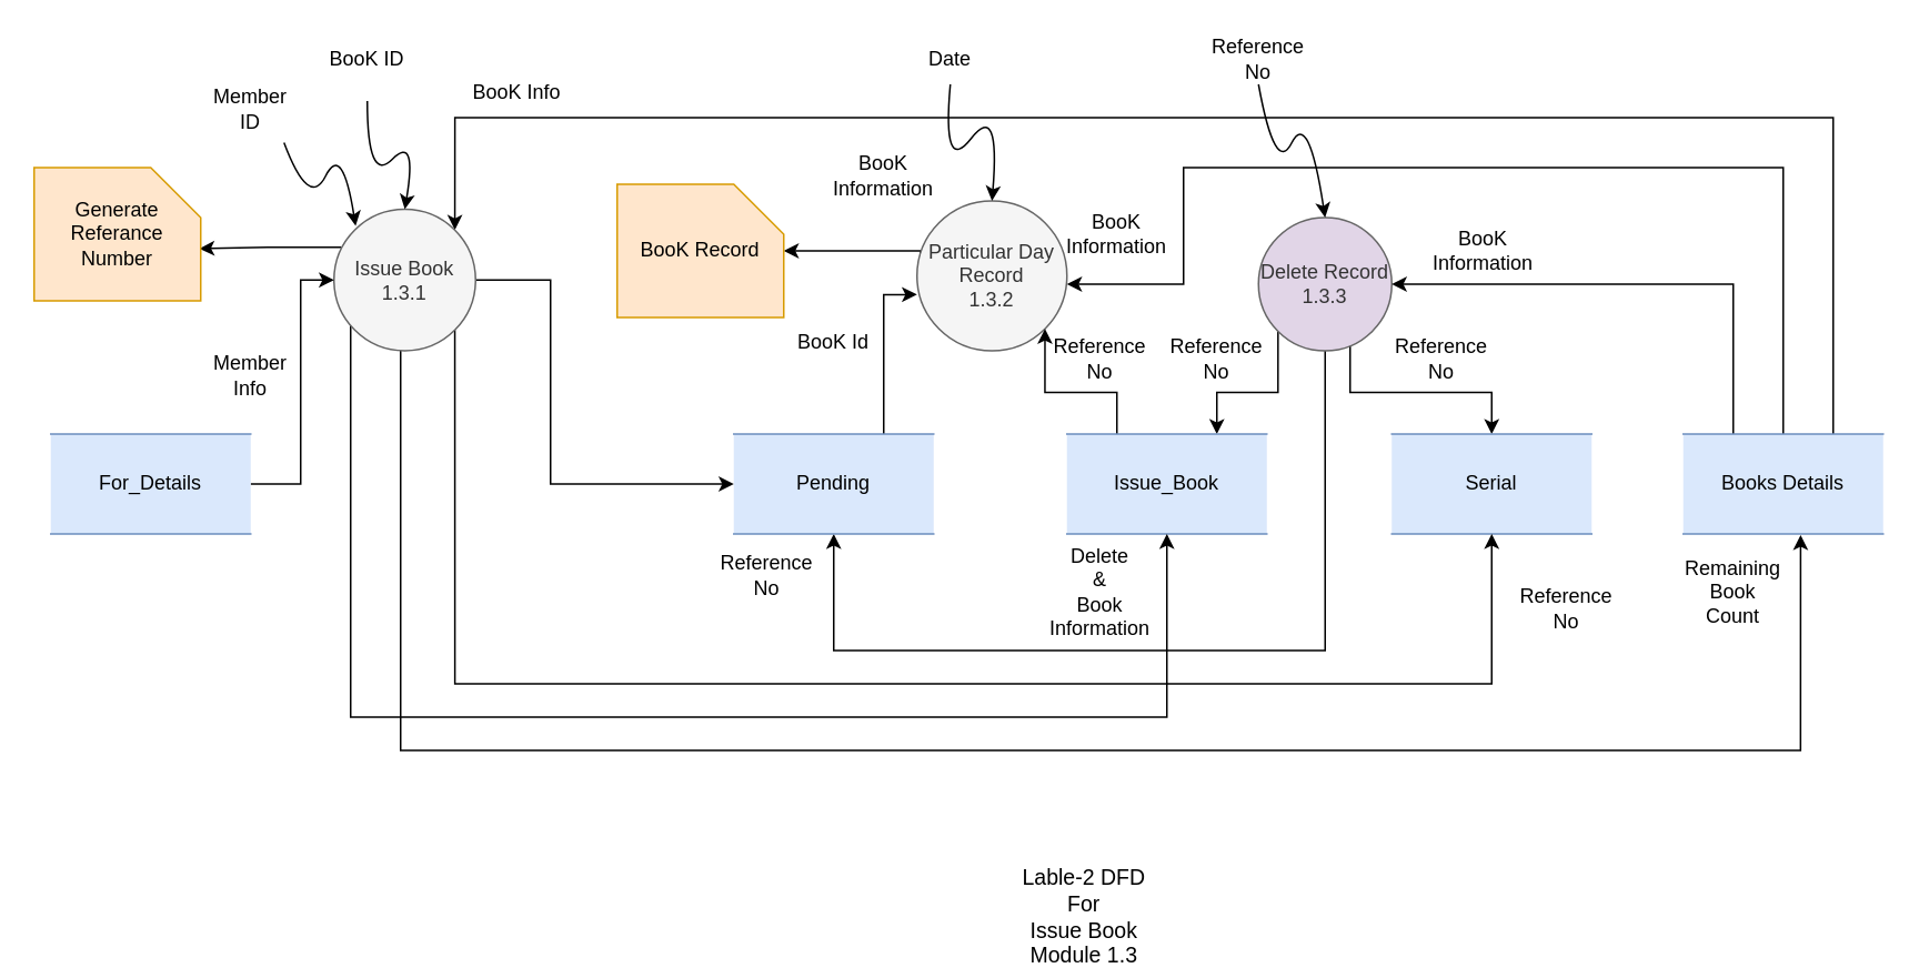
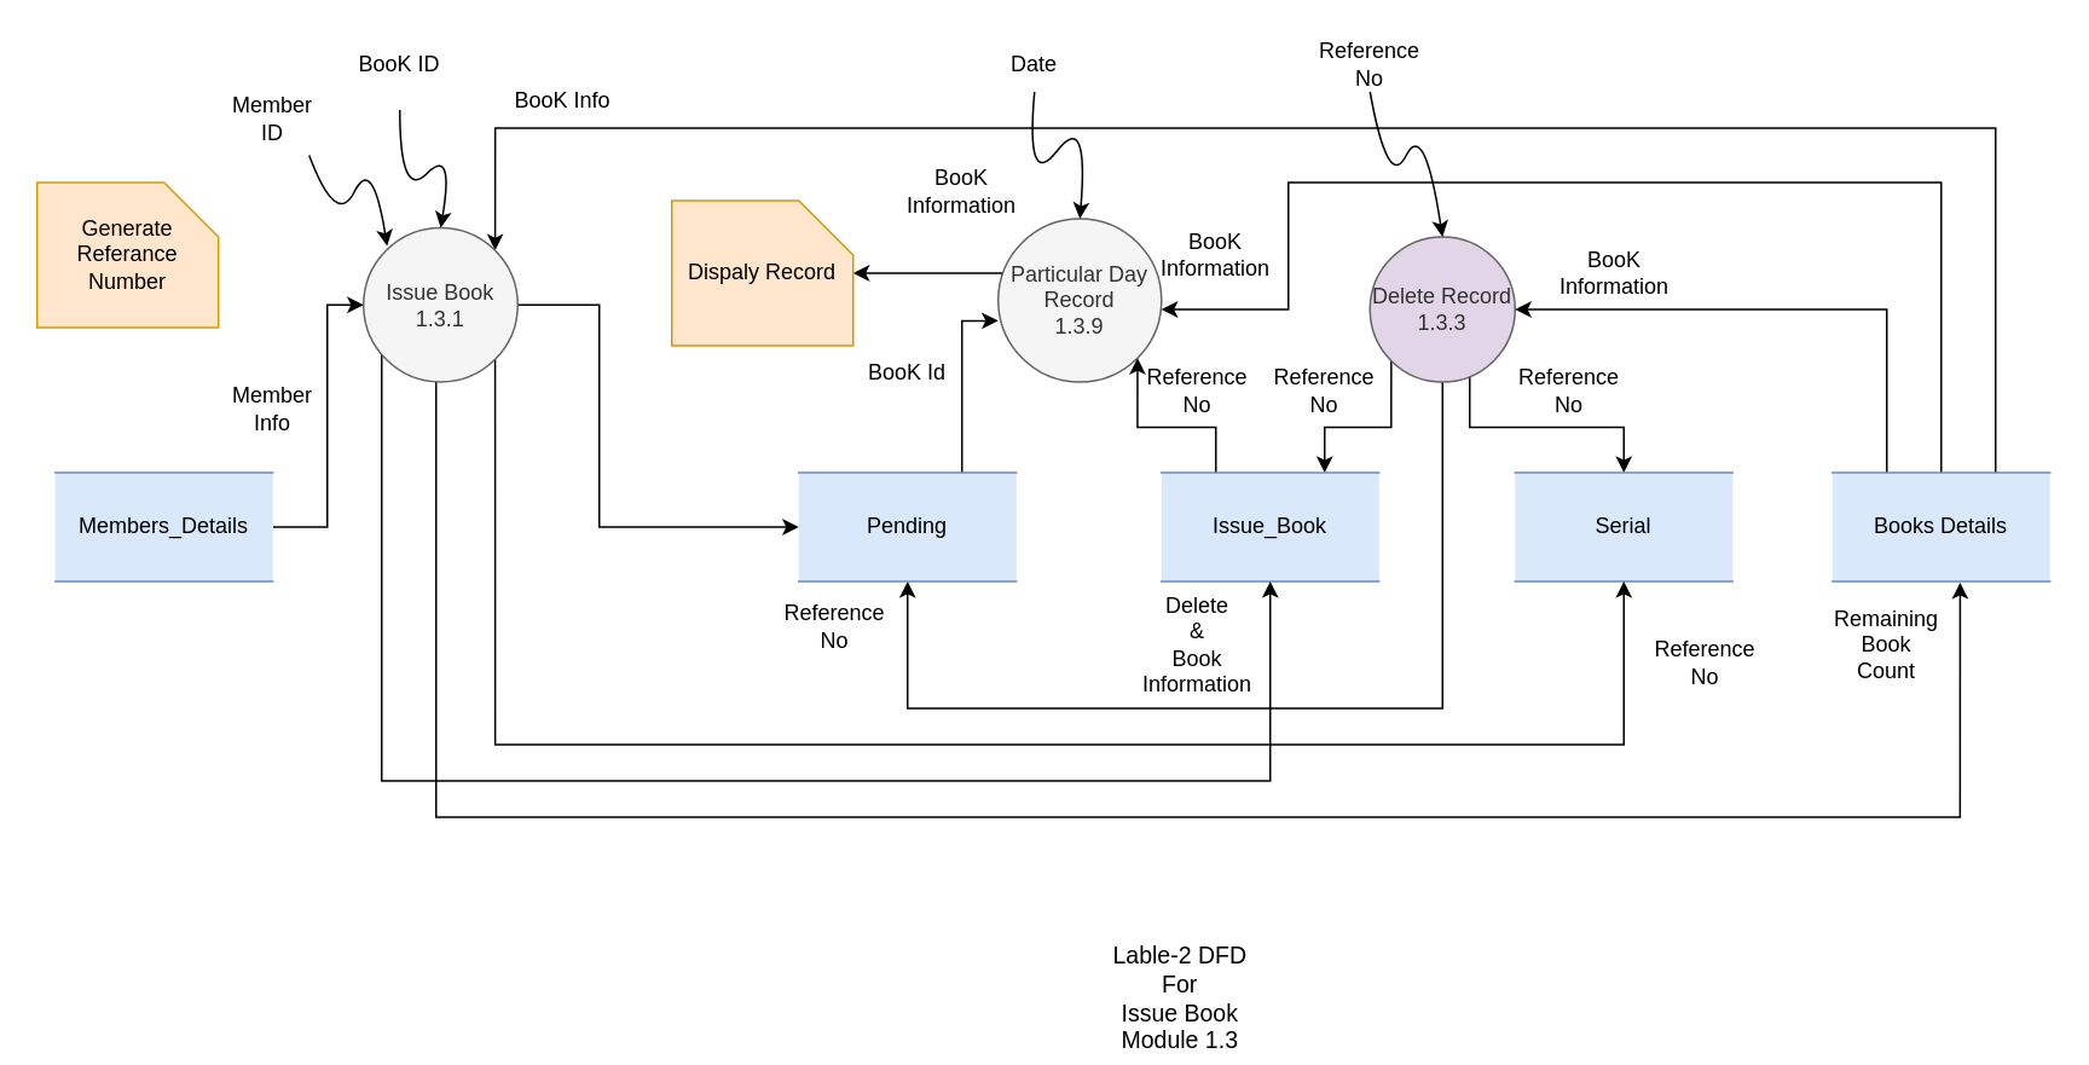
  <mxCell id="0" />
  <mxCell id="1" parent="0" />
  <mxCell id="2" style="edgeStyle=orthogonalEdgeStyle;rounded=0;orthogonalLoop=1;jettySize=auto;html=1;exitX=0.05;exitY=0.293;exitDx=0;exitDy=0;entryX=0.5;entryY=0;entryDx=0;entryDy=0;entryPerimeter=0;exitPerimeter=0;" parent="1" source="3" target="19" edge="1"><mxGeometry relative="1" as="geometry"><Array as="points"><mxPoint x="552" y="153" /><mxPoint x="552" y="150" /></Array></mxGeometry></mxCell>
- <mxCell id="3" value="Particular Day&lt;br&gt;Record&lt;br&gt;1.3.2" style="ellipse;whiteSpace=wrap;html=1;aspect=fixed;fillColor=#f5f5f5;fontColor=#333333;strokeColor=#666666;" parent="1" vertex="1"><mxGeometry x="550" y="120" width="90" height="90" as="geometry" /></mxCell>
+ <mxCell id="3" value="Particular Day&lt;br&gt;Record&lt;br&gt;1.3.9" style="ellipse;whiteSpace=wrap;html=1;aspect=fixed;fillColor=#f5f5f5;fontColor=#333333;strokeColor=#666666;" parent="1" vertex="1"><mxGeometry x="550" y="120" width="90" height="90" as="geometry" /></mxCell>
  <mxCell id="4" style="edgeStyle=orthogonalEdgeStyle;rounded=0;orthogonalLoop=1;jettySize=auto;html=1;exitX=0;exitY=1;exitDx=0;exitDy=0;entryX=0.75;entryY=0;entryDx=0;entryDy=0;" parent="1" source="7" target="9" edge="1"><mxGeometry relative="1" as="geometry" /></mxCell>
  <mxCell id="5" style="edgeStyle=orthogonalEdgeStyle;rounded=0;orthogonalLoop=1;jettySize=auto;html=1;exitX=1;exitY=1;exitDx=0;exitDy=0;entryX=0.5;entryY=0;entryDx=0;entryDy=0;" parent="1" source="7" target="10" edge="1"><mxGeometry relative="1" as="geometry"><Array as="points"><mxPoint x="810" y="198" /><mxPoint x="810" y="235" /><mxPoint x="895" y="235" /></Array></mxGeometry></mxCell>
  <mxCell id="6" style="edgeStyle=orthogonalEdgeStyle;rounded=0;orthogonalLoop=1;jettySize=auto;html=1;exitX=0.5;exitY=1;exitDx=0;exitDy=0;" parent="1" source="7" target="12" edge="1"><mxGeometry relative="1" as="geometry"><Array as="points"><mxPoint x="795" y="390" /><mxPoint x="500" y="390" /></Array></mxGeometry></mxCell>
  <mxCell id="7" value="Delete Record&lt;br&gt;1.3.3" style="ellipse;whiteSpace=wrap;html=1;aspect=fixed;fillColor=#e1d5e7;strokeColor=#666666;fontColor=#333333;" parent="1" vertex="1"><mxGeometry x="755" y="130" width="80" height="80" as="geometry" /></mxCell>
  <mxCell id="8" style="edgeStyle=orthogonalEdgeStyle;rounded=0;orthogonalLoop=1;jettySize=auto;html=1;exitX=0.25;exitY=0;exitDx=0;exitDy=0;entryX=1;entryY=1;entryDx=0;entryDy=0;" parent="1" source="9" target="3" edge="1"><mxGeometry relative="1" as="geometry" /></mxCell>
  <mxCell id="9" value="Issue_Book" style="shape=partialRectangle;whiteSpace=wrap;html=1;left=0;right=0;fillColor=#dae8fc;strokeColor=#6c8ebf;" parent="1" vertex="1"><mxGeometry x="640" y="260" width="120" height="60" as="geometry" /></mxCell>
  <mxCell id="10" value="Serial&lt;span style=&quot;color: rgba(0 , 0 , 0 , 0) ; font-family: monospace ; font-size: 0px&quot;&gt;%3CmxGraphModel%3E%3Croot%3E%3CmxCell%20id%3D%220%22%2F%3E%3CmxCell%20id%3D%221%22%20parent%3D%220%22%2F%3E%3CmxCell%20id%3D%222%22%20value%3D%22Issue%20Book%22%20style%3D%22shape%3DpartialRectangle%3BwhiteSpace%3Dwrap%3Bhtml%3D1%3Bleft%3D0%3Bright%3D0%3BfillColor%3Dnone%3B%22%20vertex%3D%221%22%20parent%3D%221%22%3E%3CmxGeometry%20x%3D%22310%22%20y%3D%22280%22%20width%3D%22120%22%20height%3D%2260%22%20as%3D%22geometry%22%2F%3E%3C%2FmxCell%3E%3C%2Froot%3E%3C%2FmxGraphModel%3E&lt;/span&gt;" style="shape=partialRectangle;whiteSpace=wrap;html=1;left=0;right=0;fillColor=#dae8fc;strokeColor=#6c8ebf;" parent="1" vertex="1"><mxGeometry x="835" y="260" width="120" height="60" as="geometry" /></mxCell>
  <mxCell id="11" style="edgeStyle=orthogonalEdgeStyle;rounded=0;orthogonalLoop=1;jettySize=auto;html=1;exitX=0.75;exitY=0;exitDx=0;exitDy=0;entryX=0;entryY=0.625;entryDx=0;entryDy=0;entryPerimeter=0;" parent="1" source="12" target="3" edge="1"><mxGeometry relative="1" as="geometry" /></mxCell>
  <mxCell id="12" value="Pending&lt;span style=&quot;color: rgba(0 , 0 , 0 , 0) ; font-family: monospace ; font-size: 0px&quot;&gt;%3CmxGraphModel%3E%3Croot%3E%3CmxCell%20id%3D%220%22%2F%3E%3CmxCell%20id%3D%221%22%20parent%3D%220%22%2F%3E%3CmxCell%20id%3D%222%22%20value%3D%22Books%20Details%22%20style%3D%22shape%3DpartialRectangle%3BwhiteSpace%3Dwrap%3Bhtml%3D1%3Bleft%3D0%3Bright%3D0%3BfillColor%3Dnone%3B%22%20vertex%3D%221%22%20parent%3D%221%22%3E%3CmxGeometry%20x%3D%22590%22%20y%3D%22300%22%20width%3D%22120%22%20height%3D%2260%22%20as%3D%22geometry%22%2F%3E%3C%2FmxCell%3E%3C%2Froot%3E%3C%2FmxGraphModel%3E&lt;/span&gt;&lt;span style=&quot;color: rgba(0 , 0 , 0 , 0) ; font-family: monospace ; font-size: 0px&quot;&gt;%3CmxGraphModel%3E%3Croot%3E%3CmxCell%20id%3D%220%22%2F%3E%3CmxCell%20id%3D%221%22%20parent%3D%220%22%2F%3E%3CmxCell%20id%3D%222%22%20value%3D%22Books%20Details%22%20style%3D%22shape%3DpartialRectangle%3BwhiteSpace%3Dwrap%3Bhtml%3D1%3Bleft%3D0%3Bright%3D0%3BfillColor%3Dnone%3B%22%20vertex%3D%221%22%20parent%3D%221%22%3E%3CmxGeometry%20x%3D%22590%22%20y%3D%22300%22%20width%3D%22120%22%20height%3D%2260%22%20as%3D%22geometry%22%2F%3E%3C%2FmxCell%3E%3C%2Froot%3E%3C%2FmxGraphModel%3E&lt;/span&gt;&lt;span style=&quot;color: rgba(0 , 0 , 0 , 0) ; font-family: monospace ; font-size: 0px&quot;&gt;%3CmxGraphModel%3E%3Croot%3E%3CmxCell%20id%3D%220%22%2F%3E%3CmxCell%20id%3D%221%22%20parent%3D%220%22%2F%3E%3CmxCell%20id%3D%222%22%20value%3D%22Books%20Details%22%20style%3D%22shape%3DpartialRectangle%3BwhiteSpace%3Dwrap%3Bhtml%3D1%3Bleft%3D0%3Bright%3D0%3BfillColor%3Dnone%3B%22%20vertex%3D%221%22%20parent%3D%221%22%3E%3CmxGeometry%20x%3D%22590%22%20y%3D%22300%22%20width%3D%22120%22%20height%3D%2260%22%20as%3D%22geometry%22%2F%3E%3C%2FmxCell%3E%3C%2Froot%3E%3C%2FmxGraphModel%3E&lt;/span&gt;" style="shape=partialRectangle;whiteSpace=wrap;html=1;left=0;right=0;fillColor=#dae8fc;strokeColor=#6c8ebf;" parent="1" vertex="1"><mxGeometry x="440" y="260" width="120" height="60" as="geometry" /></mxCell>
  <mxCell id="13" style="edgeStyle=orthogonalEdgeStyle;rounded=0;orthogonalLoop=1;jettySize=auto;html=1;exitX=0.5;exitY=0;exitDx=0;exitDy=0;" parent="1" source="16" edge="1"><mxGeometry relative="1" as="geometry"><Array as="points"><mxPoint x="1070" y="100" /><mxPoint x="710" y="100" /><mxPoint x="710" y="170" /></Array><mxPoint x="640" y="170" as="targetPoint" /></mxGeometry></mxCell>
  <mxCell id="14" style="edgeStyle=orthogonalEdgeStyle;rounded=0;orthogonalLoop=1;jettySize=auto;html=1;exitX=0.25;exitY=0;exitDx=0;exitDy=0;entryX=1;entryY=0.5;entryDx=0;entryDy=0;" parent="1" source="16" target="7" edge="1"><mxGeometry relative="1" as="geometry" /></mxCell>
  <mxCell id="15" style="edgeStyle=orthogonalEdgeStyle;rounded=0;orthogonalLoop=1;jettySize=auto;html=1;exitX=0.75;exitY=0;exitDx=0;exitDy=0;entryX=1;entryY=0;entryDx=0;entryDy=0;" parent="1" source="16" target="35" edge="1"><mxGeometry relative="1" as="geometry"><Array as="points"><mxPoint x="1100" y="70" /><mxPoint x="273" y="70" /></Array></mxGeometry></mxCell>
  <mxCell id="16" value="Books Details" style="shape=partialRectangle;whiteSpace=wrap;html=1;left=0;right=0;fillColor=#dae8fc;strokeColor=#6c8ebf;" parent="1" vertex="1"><mxGeometry x="1010" y="260" width="120" height="60" as="geometry" /></mxCell>
  <mxCell id="17" value="Reference No" style="text;html=1;strokeColor=none;fillColor=none;align=center;verticalAlign=middle;whiteSpace=wrap;rounded=0;" parent="1" vertex="1"><mxGeometry x="725" y="20" width="60" height="30" as="geometry" /></mxCell>
  <mxCell id="18" value="Date" style="text;html=1;strokeColor=none;fillColor=none;align=center;verticalAlign=middle;whiteSpace=wrap;rounded=0;" parent="1" vertex="1"><mxGeometry x="540" y="20" width="60" height="30" as="geometry" /></mxCell>
- <mxCell id="19" value="BooK Record&lt;br&gt;" style="shape=card;whiteSpace=wrap;html=1;direction=south;fillColor=#ffe6cc;strokeColor=#d79b00;" parent="1" vertex="1"><mxGeometry x="370" y="110" width="100" height="80" as="geometry" /></mxCell>
+ <mxCell id="19" value="Dispaly Record&lt;br&gt;" style="shape=card;whiteSpace=wrap;html=1;direction=south;fillColor=#ffe6cc;strokeColor=#d79b00;" parent="1" vertex="1"><mxGeometry x="370" y="110" width="100" height="80" as="geometry" /></mxCell>
  <mxCell id="20" value="BooK Information" style="text;html=1;strokeColor=none;fillColor=none;align=center;verticalAlign=middle;whiteSpace=wrap;rounded=0;" parent="1" vertex="1"><mxGeometry x="860" y="135" width="60" height="30" as="geometry" /></mxCell>
  <mxCell id="21" value="Reference No" style="text;html=1;strokeColor=none;fillColor=none;align=center;verticalAlign=middle;whiteSpace=wrap;rounded=0;" parent="1" vertex="1"><mxGeometry x="835" y="200" width="60" height="30" as="geometry" /></mxCell>
  <mxCell id="22" value="Reference No" style="text;html=1;strokeColor=none;fillColor=none;align=center;verticalAlign=middle;whiteSpace=wrap;rounded=0;" parent="1" vertex="1"><mxGeometry x="700" y="200" width="60" height="30" as="geometry" /></mxCell>
  <mxCell id="23" value="Reference No" style="text;html=1;strokeColor=none;fillColor=none;align=center;verticalAlign=middle;whiteSpace=wrap;rounded=0;" parent="1" vertex="1"><mxGeometry x="430" y="330" width="60" height="30" as="geometry" /></mxCell>
  <mxCell id="24" value="BooK Information" style="text;html=1;strokeColor=none;fillColor=none;align=center;verticalAlign=middle;whiteSpace=wrap;rounded=0;" parent="1" vertex="1"><mxGeometry x="640" y="125" width="60" height="30" as="geometry" /></mxCell>
  <mxCell id="25" value="BooK Id" style="text;html=1;strokeColor=none;fillColor=none;align=center;verticalAlign=middle;whiteSpace=wrap;rounded=0;" parent="1" vertex="1"><mxGeometry x="470" y="190" width="60" height="30" as="geometry" /></mxCell>
  <mxCell id="26" value="Reference No" style="text;html=1;strokeColor=none;fillColor=none;align=center;verticalAlign=middle;whiteSpace=wrap;rounded=0;" parent="1" vertex="1"><mxGeometry x="630" y="200" width="60" height="30" as="geometry" /></mxCell>
  <mxCell id="27" value="BooK Information" style="text;html=1;strokeColor=none;fillColor=none;align=center;verticalAlign=middle;whiteSpace=wrap;rounded=0;" parent="1" vertex="1"><mxGeometry x="500" y="90" width="60" height="30" as="geometry" /></mxCell>
  <mxCell id="28" value="" style="curved=1;endArrow=classic;html=1;rounded=0;entryX=0.5;entryY=0;entryDx=0;entryDy=0;exitX=0.5;exitY=1;exitDx=0;exitDy=0;" parent="1" source="17" target="7" edge="1"><mxGeometry width="50" height="50" relative="1" as="geometry"><mxPoint x="750" y="55" as="sourcePoint" /><mxPoint x="793" y="115" as="targetPoint" /><Array as="points"><mxPoint x="765" y="105" /><mxPoint x="785" y="65" /></Array></mxGeometry></mxCell>
  <mxCell id="29" value="" style="curved=1;endArrow=classic;html=1;rounded=0;" parent="1" edge="1"><mxGeometry width="50" height="50" relative="1" as="geometry"><mxPoint x="570" y="50" as="sourcePoint" /><mxPoint x="595" y="120" as="targetPoint" /><Array as="points"><mxPoint x="565" y="105" /><mxPoint x="600" y="60" /></Array></mxGeometry></mxCell>
  <mxCell id="30" style="edgeStyle=orthogonalEdgeStyle;rounded=0;orthogonalLoop=1;jettySize=auto;html=1;exitX=1;exitY=0.5;exitDx=0;exitDy=0;" parent="1" source="35" edge="1"><mxGeometry relative="1" as="geometry"><mxPoint x="440" y="290" as="targetPoint" /><Array as="points"><mxPoint y="168" x="330" /><mxPoint y="290" x="330" /></Array></mxGeometry></mxCell>
  <mxCell id="31" style="edgeStyle=orthogonalEdgeStyle;rounded=0;orthogonalLoop=1;jettySize=auto;html=1;entryX=0.5;entryY=1;entryDx=0;entryDy=0;" parent="1" target="9" edge="1"><mxGeometry relative="1" as="geometry"><mxPoint x="210" y="188" as="sourcePoint" /><Array as="points"><mxPoint x="210" y="188" /><mxPoint x="210" y="430" /><mxPoint x="700" y="430" /></Array></mxGeometry></mxCell>
  <mxCell id="32" style="edgeStyle=orthogonalEdgeStyle;rounded=0;orthogonalLoop=1;jettySize=auto;html=1;exitX=1;exitY=1;exitDx=0;exitDy=0;" parent="1" source="35" target="10" edge="1"><mxGeometry relative="1" as="geometry"><Array as="points"><mxPoint x="273" y="410" /><mxPoint x="895" y="410" /></Array></mxGeometry></mxCell>
  <mxCell id="33" style="edgeStyle=orthogonalEdgeStyle;rounded=0;orthogonalLoop=1;jettySize=auto;html=1;exitX=1;exitY=1;exitDx=0;exitDy=0;entryX=0.587;entryY=1.01;entryDx=0;entryDy=0;entryPerimeter=0;" parent="1" source="35" target="16" edge="1"><mxGeometry relative="1" as="geometry"><Array as="points"><mxPoint x="240" y="198" /><mxPoint x="240" y="450" /><mxPoint x="1080" y="450" /></Array></mxGeometry></mxCell>
- <mxCell id="34" style="edgeStyle=orthogonalEdgeStyle;rounded=0;orthogonalLoop=1;jettySize=auto;html=1;exitX=0.052;exitY=0.268;exitDx=0;exitDy=0;exitPerimeter=0;entryX=0.608;entryY=0.008;entryDx=0;entryDy=0;entryPerimeter=0;" parent="1" source="35" target="45" edge="1"><mxGeometry relative="1" as="geometry"><mxPoint x="70" y="148" as="targetPoint" /><Array as="points" /></mxGeometry></mxCell>
  <mxCell id="35" value="Issue Book&lt;br&gt;1.3.1" style="ellipse;whiteSpace=wrap;html=1;aspect=fixed;fillColor=#f5f5f5;fontColor=#333333;strokeColor=#666666;" parent="1" vertex="1"><mxGeometry x="200" y="125" width="85" height="85" as="geometry" /></mxCell>
  <mxCell id="36" value="" style="curved=1;endArrow=classic;html=1;rounded=0;entryX=0.5;entryY=0;entryDx=0;entryDy=0;exitX=0.5;exitY=1;exitDx=0;exitDy=0;" parent="1" edge="1"><mxGeometry width="50" height="50" relative="1" as="geometry"><mxPoint x="170" y="85" as="sourcePoint" /><mxPoint x="213" y="135" as="targetPoint" /><Array as="points"><mxPoint x="185" y="125" /><mxPoint x="205" y="85" /></Array></mxGeometry></mxCell>
  <mxCell id="37" value="" style="curved=1;endArrow=classic;html=1;rounded=0;entryX=0.5;entryY=0;entryDx=0;entryDy=0;" parent="1" target="35" edge="1"><mxGeometry width="50" height="50" relative="1" as="geometry"><mxPoint x="220" y="60" as="sourcePoint" /><mxPoint x="253" y="125" as="targetPoint" /><Array as="points"><mxPoint x="220" y="110" /><mxPoint x="250" y="80" /></Array></mxGeometry></mxCell>
  <mxCell id="38" value="BooK ID" style="text;html=1;strokeColor=none;fillColor=none;align=center;verticalAlign=middle;whiteSpace=wrap;rounded=0;" parent="1" vertex="1"><mxGeometry x="190" y="20" width="60" height="30" as="geometry" /></mxCell>
  <mxCell id="39" value="Member ID" style="text;html=1;strokeColor=none;fillColor=none;align=center;verticalAlign=middle;whiteSpace=wrap;rounded=0;" parent="1" vertex="1"><mxGeometry x="120" y="50" width="60" height="30" as="geometry" /></mxCell>
  <mxCell id="40" value="Delete &lt;br&gt;&amp;amp;&lt;br&gt;Book Information" style="text;html=1;strokeColor=none;fillColor=none;align=center;verticalAlign=middle;whiteSpace=wrap;rounded=0;" parent="1" vertex="1"><mxGeometry x="630" y="340" width="60" height="30" as="geometry" /></mxCell>
  <mxCell id="41" value="BooK Info" style="text;html=1;strokeColor=none;fillColor=none;align=center;verticalAlign=middle;whiteSpace=wrap;rounded=0;" parent="1" vertex="1"><mxGeometry x="280" y="40" width="60" height="30" as="geometry" /></mxCell>
  <mxCell id="42" style="edgeStyle=orthogonalEdgeStyle;rounded=0;orthogonalLoop=1;jettySize=auto;html=1;exitX=1;exitY=0.5;exitDx=0;exitDy=0;entryX=0;entryY=0.5;entryDx=0;entryDy=0;" parent="1" source="43" target="35" edge="1"><mxGeometry relative="1" as="geometry"><Array as="points"><mxPoint x="180" y="290" /><mxPoint x="180" y="168" /></Array></mxGeometry></mxCell>
- <mxCell id="43" value="&lt;span style=&quot;&quot;&gt;For_Details&lt;/span&gt;" style="shape=partialRectangle;whiteSpace=wrap;html=1;left=0;right=0;fillColor=#dae8fc;strokeColor=#6c8ebf;" parent="1" vertex="1"><mxGeometry x="30" y="260" width="120" height="60" as="geometry" /></mxCell>
+ <mxCell id="43" value="&lt;span style=&quot;&quot;&gt;Members_Details&lt;/span&gt;" style="shape=partialRectangle;whiteSpace=wrap;html=1;left=0;right=0;fillColor=#dae8fc;strokeColor=#6c8ebf;" parent="1" vertex="1"><mxGeometry x="30" y="260" width="120" height="60" as="geometry" /></mxCell>
  <mxCell id="44" value="Member Info" style="text;html=1;strokeColor=none;fillColor=none;align=center;verticalAlign=middle;whiteSpace=wrap;rounded=0;" parent="1" vertex="1"><mxGeometry x="120" y="210" width="60" height="30" as="geometry" /></mxCell>
  <mxCell id="45" value="Generate Referance Number" style="shape=card;whiteSpace=wrap;html=1;direction=south;fillColor=#ffe6cc;strokeColor=#d79b00;" parent="1" vertex="1"><mxGeometry x="20" y="100" width="100" height="80" as="geometry" /></mxCell>
  <mxCell id="46" value="Reference No" style="text;html=1;strokeColor=none;fillColor=none;align=center;verticalAlign=middle;whiteSpace=wrap;rounded=0;" parent="1" vertex="1"><mxGeometry x="910" y="350" width="60" height="30" as="geometry" /></mxCell>
  <mxCell id="47" value="Remaining Book Count" style="text;html=1;strokeColor=none;fillColor=none;align=center;verticalAlign=middle;whiteSpace=wrap;rounded=0;" parent="1" vertex="1"><mxGeometry x="1010" y="340" width="60" height="30" as="geometry" /></mxCell>
  <mxCell id="48" value="&lt;font style=&quot;font-size: 13px&quot;&gt;Lable-2 DFD&lt;br&gt;For&lt;br&gt;Issue Book&lt;br&gt;Module 1.3&lt;/font&gt;" style="text;html=1;strokeColor=none;fillColor=none;align=center;verticalAlign=middle;whiteSpace=wrap;rounded=0;fontSize=11;" parent="1" vertex="1"><mxGeometry x="592.5" y="535" width="115" height="30" as="geometry" /></mxCell>
